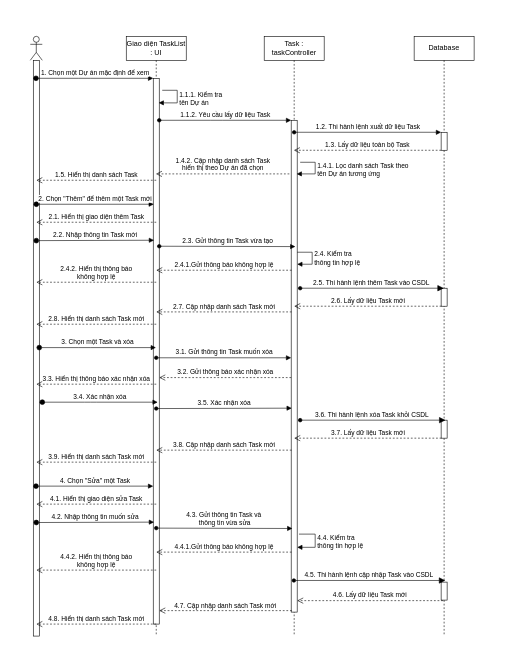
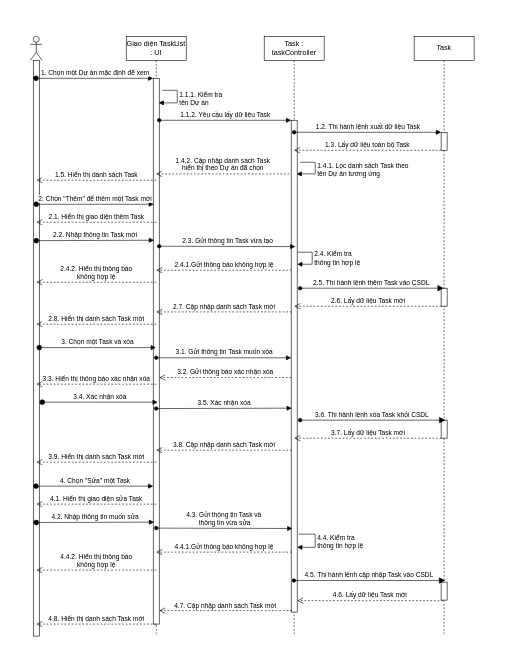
  <mxCell id="0" />
  <mxCell id="1" parent="0" />
  <mxCell id="2" value="" style="rounded=0;whiteSpace=wrap;html=1;strokeColor=none;" parent="1" vertex="1"><mxGeometry width="800" height="1070" as="geometry" x="20" y="20" /></mxCell>
  <mxCell id="3" value="" style="shape=umlLifeline;participant=umlActor;perimeter=lifelinePerimeter;whiteSpace=wrap;html=1;container=1;collapsible=0;recursiveResize=0;verticalAlign=top;spacingTop=36;outlineConnect=0;" parent="1" vertex="1"><mxGeometry x="50" y="60" width="20" height="1000" as="geometry" /></mxCell>
  <mxCell id="4" value="" style="html=1;points=[];perimeter=orthogonalPerimeter;" parent="3" vertex="1"><mxGeometry x="5" y="40" width="10" height="960" as="geometry" /></mxCell>
  <mxCell id="5" value="Giao diện TaskList : UI" style="shape=umlLifeline;perimeter=lifelinePerimeter;whiteSpace=wrap;html=1;container=1;collapsible=0;recursiveResize=0;outlineConnect=0;" parent="1" vertex="1"><mxGeometry x="210" y="60" width="100" height="1000" as="geometry" /></mxCell>
  <mxCell id="6" value="" style="html=1;points=[];perimeter=orthogonalPerimeter;" parent="5" vertex="1"><mxGeometry x="45" y="70" width="10" height="910" as="geometry" /></mxCell>
  <mxCell id="7" value="1.1.1. Kiểm tra&lt;br&gt;tên Dự án" style="edgeStyle=orthogonalEdgeStyle;html=1;align=left;spacingLeft=2;endArrow=block;rounded=0;entryX=0.9;entryY=0.045;entryDx=0;entryDy=0;entryPerimeter=0;" parent="5" target="6" edge="1"><mxGeometry relative="1" as="geometry"><mxPoint x="60" y="90" as="sourcePoint" /><Array as="points"><mxPoint x="85" y="90" /><mxPoint x="85" y="111" /></Array><mxPoint x="65.0" y="110" as="targetPoint" /></mxGeometry></mxCell>
  <mxCell id="8" value="Task : taskController" style="shape=umlLifeline;perimeter=lifelinePerimeter;whiteSpace=wrap;html=1;container=1;collapsible=0;recursiveResize=0;outlineConnect=0;" parent="1" vertex="1"><mxGeometry x="440" y="60" width="100" height="1000" as="geometry" /></mxCell>
  <mxCell id="9" value="" style="html=1;points=[];perimeter=orthogonalPerimeter;" parent="8" vertex="1"><mxGeometry x="45" y="140" width="10" height="820" as="geometry" /></mxCell>
  <mxCell id="10" value="2.4. Kiểm tra&amp;nbsp;&lt;br&gt;thông tin hợp lệ" style="edgeStyle=orthogonalEdgeStyle;html=1;align=left;spacingLeft=2;endArrow=block;rounded=0;" parent="8" edge="1"><mxGeometry relative="1" as="geometry"><mxPoint x="55" y="360" as="sourcePoint" /><Array as="points"><mxPoint x="80" y="360" /></Array><mxPoint x="55" y="380" as="targetPoint" /></mxGeometry></mxCell>
  <mxCell id="11" value="4.4. Kiểm tra&lt;br&gt;thông tin hợp lệ" style="edgeStyle=orthogonalEdgeStyle;html=1;align=left;spacingLeft=2;endArrow=block;rounded=0;" parent="8" target="9" edge="1"><mxGeometry relative="1" as="geometry"><mxPoint x="58" y="830" as="sourcePoint" /><Array as="points"><mxPoint x="85" y="830" /><mxPoint x="85" y="852" /></Array><mxPoint x="65" y="850" as="targetPoint" /></mxGeometry></mxCell>
  <mxCell id="12" value="1.4.1. Lọc danh sách Task theo&lt;br&gt;tên Dự án tương ứng" style="edgeStyle=orthogonalEdgeStyle;html=1;align=left;spacingLeft=2;endArrow=block;rounded=0;entryX=0.907;entryY=0.109;entryDx=0;entryDy=0;entryPerimeter=0;" parent="8" target="9" edge="1"><mxGeometry relative="1" as="geometry"><mxPoint x="60" y="210" as="sourcePoint" /><Array as="points"><mxPoint x="85" y="210" /><mxPoint x="85" y="229" /></Array><mxPoint x="65" y="230" as="targetPoint" /></mxGeometry></mxCell>
- <mxCell id="13" value="Database" style="shape=umlLifeline;perimeter=lifelinePerimeter;whiteSpace=wrap;html=1;container=1;collapsible=0;recursiveResize=0;outlineConnect=0;" parent="1" vertex="1"><mxGeometry x="690" y="60" width="100" height="1000" as="geometry" /></mxCell>
+ <mxCell id="13" value="Task" style="shape=umlLifeline;perimeter=lifelinePerimeter;whiteSpace=wrap;html=1;container=1;collapsible=0;recursiveResize=0;outlineConnect=0;" parent="1" vertex="1"><mxGeometry x="690" y="60" width="100" height="1000" as="geometry" /></mxCell>
  <mxCell id="14" value="" style="html=1;points=[];perimeter=orthogonalPerimeter;" parent="13" vertex="1"><mxGeometry x="45" y="160" width="10" height="30" as="geometry" /></mxCell>
  <mxCell id="15" value="" style="html=1;points=[];perimeter=orthogonalPerimeter;" parent="13" vertex="1"><mxGeometry x="45" y="420" width="10" height="30" as="geometry" /></mxCell>
  <mxCell id="16" value="" style="html=1;points=[];perimeter=orthogonalPerimeter;" parent="13" vertex="1"><mxGeometry x="45" y="640" width="10" height="30" as="geometry" /></mxCell>
  <mxCell id="17" value="" style="html=1;points=[];perimeter=orthogonalPerimeter;" parent="13" vertex="1"><mxGeometry x="45" y="910" width="10" height="30" as="geometry" /></mxCell>
  <mxCell id="18" value="1. Chọn một Dự án mặc định để xem" style="html=1;verticalAlign=bottom;startArrow=oval;endArrow=block;startSize=8;" parent="1" source="3" edge="1"><mxGeometry relative="1" as="geometry"><mxPoint x="195" y="110" as="sourcePoint" /><Array as="points"><mxPoint x="140" y="130" /></Array><mxPoint x="255" y="130" as="targetPoint" /></mxGeometry></mxCell>
  <mxCell id="19" value="1.1.2. Yêu cầu lấy dữ liệu Task" style="html=1;verticalAlign=bottom;endArrow=block;startArrow=oval;startFill=1;" parent="1" target="9" edge="1"><mxGeometry relative="1" as="geometry"><mxPoint x="265" y="200" as="sourcePoint" /><mxPoint x="460" y="210" as="targetPoint" /><Array as="points"><mxPoint x="360" y="200" /></Array></mxGeometry></mxCell>
  <mxCell id="20" value="1.3. Lấy dữ liệu toàn bộ Task" style="html=1;verticalAlign=bottom;endArrow=open;dashed=1;endSize=8;" parent="1" target="8" edge="1"><mxGeometry relative="1" as="geometry"><mxPoint x="585" y="286" as="targetPoint" /><mxPoint x="735" y="250" as="sourcePoint" /></mxGeometry></mxCell>
  <mxCell id="21" value="1.4.2. Cập nhập danh sách Task&lt;br&gt;hiển thị theo Dự án đã chọn" style="html=1;verticalAlign=bottom;endArrow=open;endSize=8;endFill=0;startArrow=none;startFill=0;exitX=-0.307;exitY=0.109;exitDx=0;exitDy=0;exitPerimeter=0;dashed=1;" parent="1" source="9" target="5" edge="1"><mxGeometry relative="1" as="geometry"><mxPoint x="460" y="320" as="sourcePoint" /><mxPoint x="380" y="320" as="targetPoint" /></mxGeometry></mxCell>
  <mxCell id="22" value="2. Chọn &quot;Thêm&quot; để thêm một Task mới" style="html=1;verticalAlign=bottom;startArrow=oval;endArrow=block;startSize=8;" parent="1" edge="1"><mxGeometry relative="1" as="geometry"><mxPoint x="60" y="340" as="sourcePoint" /><mxPoint x="256" y="340" as="targetPoint" /><Array as="points" /></mxGeometry></mxCell>
  <mxCell id="23" value="3. Chọn một Task và xóa" style="html=1;verticalAlign=bottom;startArrow=oval;endArrow=block;startSize=8;" parent="1" source="4" target="5" edge="1"><mxGeometry relative="1" as="geometry"><mxPoint x="69.5" y="405.8" as="sourcePoint" /><mxPoint x="252" y="502" as="targetPoint" /><Array as="points"><mxPoint x="140" y="579" /></Array></mxGeometry></mxCell>
  <mxCell id="24" value="1.2. Thi hành lệnh xuất dữ liệu Task" style="html=1;verticalAlign=bottom;endArrow=block;startArrow=oval;startFill=1;" parent="1" target="14" edge="1"><mxGeometry relative="1" as="geometry"><mxPoint x="490" y="220" as="sourcePoint" /><mxPoint x="659.6" y="220" as="targetPoint" /></mxGeometry></mxCell>
  <mxCell id="25" value="4.5. Thi hành lệnh cập nhập Task vào CSDL&amp;nbsp;" style="html=1;verticalAlign=bottom;startArrow=oval;startFill=1;endArrow=block;startSize=6;endSize=8;endFill=1;entryX=0.7;entryY=-0.09;entryDx=0;entryDy=0;entryPerimeter=0;" parent="1" source="8" target="17" edge="1"><mxGeometry width="80" relative="1" as="geometry"><mxPoint x="497" y="710" as="sourcePoint" /><mxPoint x="664.5" y="720" as="targetPoint" /><Array as="points" /></mxGeometry></mxCell>
  <mxCell id="26" value="3.1. Gửi thông tin Task muốn xóa" style="html=1;verticalAlign=bottom;endArrow=block;startArrow=oval;startFill=1;" parent="1" target="9" edge="1"><mxGeometry relative="1" as="geometry"><mxPoint x="260" y="596" as="sourcePoint" /><mxPoint x="459.6" y="510" as="targetPoint" /></mxGeometry></mxCell>
  <mxCell id="27" value="4.7. Cập nhập danh sách Task mới" style="html=1;verticalAlign=bottom;endArrow=open;endSize=8;endFill=0;startArrow=none;startFill=0;dashed=1;exitX=0.1;exitY=0.997;exitDx=0;exitDy=0;exitPerimeter=0;" parent="1" source="9" target="6" edge="1"><mxGeometry relative="1" as="geometry"><mxPoint x="490" y="780" as="sourcePoint" /><mxPoint x="260" y="730" as="targetPoint" /></mxGeometry></mxCell>
  <mxCell id="28" value="3.2. Gửi thông báo xác nhận xóa" style="html=1;verticalAlign=bottom;endArrow=open;endSize=8;endFill=0;startArrow=none;startFill=0;dashed=1;" parent="1" source="9" edge="1"><mxGeometry relative="1" as="geometry"><mxPoint x="481" y="540" as="sourcePoint" /><mxPoint x="265" y="629" as="targetPoint" /></mxGeometry></mxCell>
  <mxCell id="29" value="2.5. Thi hành lệnh thêm Task vào CSDL&amp;nbsp;" style="html=1;verticalAlign=bottom;startArrow=oval;startFill=1;endArrow=block;startSize=6;endSize=8;endFill=1;" parent="1" target="13" edge="1"><mxGeometry width="80" relative="1" as="geometry"><mxPoint x="500" y="480" as="sourcePoint" /><mxPoint x="340" y="400" as="targetPoint" /><Array as="points" /></mxGeometry></mxCell>
  <mxCell id="30" value="1.5. Hiển thị danh sách Task" style="html=1;verticalAlign=bottom;endArrow=open;endSize=8;endFill=0;startArrow=none;startFill=0;dashed=1;" parent="1" edge="1"><mxGeometry relative="1" as="geometry"><mxPoint x="260" y="300" as="sourcePoint" /><mxPoint x="60" y="300" as="targetPoint" /></mxGeometry></mxCell>
  <mxCell id="31" value="2.6. Lấy dữ liệu Task mới" style="html=1;verticalAlign=bottom;endArrow=open;dashed=1;endSize=8;exitX=0;exitY=0.95;" parent="1" edge="1"><mxGeometry relative="1" as="geometry"><mxPoint x="490" y="510" as="targetPoint" /><mxPoint x="735.5" y="510" as="sourcePoint" /></mxGeometry></mxCell>
  <mxCell id="32" value="2.7. Cập nhập danh sách Task mới" style="html=1;verticalAlign=bottom;endArrow=open;endSize=8;endFill=0;startArrow=none;startFill=0;exitX=0.02;exitY=0.112;exitDx=0;exitDy=0;exitPerimeter=0;dashed=1;" parent="1" edge="1"><mxGeometry relative="1" as="geometry"><mxPoint x="485.7" y="519.5" as="sourcePoint" /><mxPoint x="260" y="519.5" as="targetPoint" /></mxGeometry></mxCell>
  <mxCell id="33" value="2.8. Hiển thị danh sách Task mới" style="html=1;verticalAlign=bottom;endArrow=open;endSize=8;endFill=0;startArrow=none;startFill=0;dashed=1;" parent="1" edge="1"><mxGeometry relative="1" as="geometry"><mxPoint x="260" y="540" as="sourcePoint" /><mxPoint x="60" y="540" as="targetPoint" /></mxGeometry></mxCell>
  <mxCell id="34" value="3.3. Hiển thị thông báo xác nhận xóa" style="html=1;verticalAlign=bottom;endArrow=open;endSize=8;endFill=0;startArrow=none;startFill=0;dashed=1;" parent="1" edge="1"><mxGeometry relative="1" as="geometry"><mxPoint x="260" y="640" as="sourcePoint" /><mxPoint x="60" y="640" as="targetPoint" /></mxGeometry></mxCell>
  <mxCell id="35" value="3.4. Xác nhận xóa" style="html=1;verticalAlign=bottom;startArrow=oval;endArrow=block;startSize=8;" parent="1" edge="1"><mxGeometry relative="1" as="geometry"><mxPoint x="70" y="670" as="sourcePoint" /><mxPoint x="262.5" y="670" as="targetPoint" /><Array as="points"><mxPoint x="150.5" y="670" /></Array></mxGeometry></mxCell>
  <mxCell id="36" value="3.5. Xác nhận xóa" style="html=1;verticalAlign=bottom;endArrow=block;exitX=0.54;exitY=1.005;exitDx=0;exitDy=0;exitPerimeter=0;startArrow=oval;startFill=1;entryX=0.1;entryY=0.484;entryDx=0;entryDy=0;entryPerimeter=0;" parent="1" edge="1"><mxGeometry relative="1" as="geometry"><mxPoint x="260" y="680.64" as="sourcePoint" /><mxPoint x="486" y="680" as="targetPoint" /></mxGeometry></mxCell>
  <mxCell id="37" value="3.6. Thi hành lệnh xóa Task khỏi CSDL&amp;nbsp;" style="html=1;verticalAlign=bottom;startArrow=oval;startFill=1;endArrow=block;startSize=6;endSize=8;endFill=1;exitX=1.22;exitY=0.291;exitDx=0;exitDy=0;exitPerimeter=0;" parent="1" edge="1"><mxGeometry width="80" relative="1" as="geometry"><mxPoint x="500" y="700" as="sourcePoint" /><mxPoint x="742.3" y="700" as="targetPoint" /><Array as="points" /></mxGeometry></mxCell>
  <mxCell id="38" value="3.7. Lấy dữ liệu Task mới" style="html=1;verticalAlign=bottom;endArrow=open;dashed=1;endSize=8;exitX=0;exitY=0.95;" parent="1" edge="1"><mxGeometry relative="1" as="geometry"><mxPoint x="490" y="730" as="targetPoint" /><mxPoint x="735.5" y="730" as="sourcePoint" /></mxGeometry></mxCell>
  <mxCell id="39" value="4. Chọn &quot;Sửa&quot; một Task" style="html=1;verticalAlign=bottom;startArrow=oval;endArrow=block;startSize=8;startFill=1;" parent="1" source="3" edge="1"><mxGeometry relative="1" as="geometry"><mxPoint x="62.17" y="670" as="sourcePoint" /><mxPoint x="255" y="810" as="targetPoint" /></mxGeometry></mxCell>
  <mxCell id="40" value="3.8. Cập nhập danh sách Task mới" style="html=1;verticalAlign=bottom;endArrow=open;endSize=8;endFill=0;startArrow=none;startFill=0;exitX=0.02;exitY=0.112;exitDx=0;exitDy=0;exitPerimeter=0;dashed=1;" parent="1" edge="1"><mxGeometry relative="1" as="geometry"><mxPoint x="485.7" y="750" as="sourcePoint" /><mxPoint x="260" y="750" as="targetPoint" /></mxGeometry></mxCell>
  <mxCell id="41" value="3.9. Hiển thị danh sách Task mới" style="html=1;verticalAlign=bottom;endArrow=open;endSize=8;endFill=0;startArrow=none;startFill=0;dashed=1;" parent="1" edge="1"><mxGeometry relative="1" as="geometry"><mxPoint x="260" y="770" as="sourcePoint" /><mxPoint x="60" y="770" as="targetPoint" /></mxGeometry></mxCell>
  <mxCell id="42" value="4.6. Lấy dữ liệu Task mới" style="html=1;verticalAlign=bottom;endArrow=open;dashed=1;endSize=8;exitX=0.3;exitY=1.03;exitDx=0;exitDy=0;exitPerimeter=0;" parent="1" source="17" target="9" edge="1"><mxGeometry relative="1" as="geometry"><mxPoint x="490" y="750" as="targetPoint" /><mxPoint x="735.5" y="750" as="sourcePoint" /></mxGeometry></mxCell>
  <mxCell id="43" value="4.8. Hiển thị danh sách Task mới" style="html=1;verticalAlign=bottom;endArrow=open;endSize=8;endFill=0;startArrow=none;startFill=0;dashed=1;" parent="1" edge="1"><mxGeometry relative="1" as="geometry"><mxPoint x="260" y="1040" as="sourcePoint" /><mxPoint x="60" y="1040" as="targetPoint" /></mxGeometry></mxCell>
  <mxCell id="44" value="2.1. Hiển thị giao diện thêm Task" style="html=1;verticalAlign=bottom;endArrow=open;endSize=8;endFill=0;startArrow=none;startFill=0;dashed=1;" parent="1" edge="1"><mxGeometry relative="1" as="geometry"><mxPoint x="260" y="370" as="sourcePoint" /><mxPoint x="60" y="370" as="targetPoint" /></mxGeometry></mxCell>
  <mxCell id="45" value="2.3. Gửi thông tin Task vừa tạo" style="html=1;verticalAlign=bottom;endArrow=block;exitX=0.54;exitY=1.005;exitDx=0;exitDy=0;exitPerimeter=0;startArrow=oval;startFill=1;" parent="1" edge="1"><mxGeometry relative="1" as="geometry"><mxPoint x="265" y="410" as="sourcePoint" /><mxPoint x="492" y="410.6" as="targetPoint" /></mxGeometry></mxCell>
  <mxCell id="46" value="2.2. Nhập thông tin Task mới" style="html=1;verticalAlign=bottom;startArrow=oval;endArrow=block;startSize=8;entryX=0.14;entryY=0.265;entryDx=0;entryDy=0;entryPerimeter=0;" parent="1" edge="1"><mxGeometry relative="1" as="geometry"><mxPoint x="60" y="400.65" as="sourcePoint" /><mxPoint x="256.4" y="400" as="targetPoint" /><Array as="points" /></mxGeometry></mxCell>
  <mxCell id="47" value="2.4.1.Gửi thông báo không hợp lệ" style="html=1;verticalAlign=bottom;endArrow=open;endSize=8;endFill=0;startArrow=none;startFill=0;exitX=0.02;exitY=0.112;exitDx=0;exitDy=0;exitPerimeter=0;dashed=1;" parent="1" edge="1"><mxGeometry relative="1" as="geometry"><mxPoint x="485.7" y="450" as="sourcePoint" /><mxPoint x="260" y="450" as="targetPoint" /></mxGeometry></mxCell>
  <mxCell id="48" value="2.4.2. Hiển thị thông báo&lt;br&gt;không hợp lệ" style="html=1;verticalAlign=bottom;endArrow=open;endSize=8;endFill=0;startArrow=none;startFill=0;dashed=1;" parent="1" edge="1"><mxGeometry relative="1" as="geometry"><mxPoint x="260" y="470" as="sourcePoint" /><mxPoint x="60" y="470" as="targetPoint" /></mxGeometry></mxCell>
  <mxCell id="49" value="4.1. Hiển thị giao diện sửa Task" style="html=1;verticalAlign=bottom;endArrow=open;endSize=8;endFill=0;startArrow=none;startFill=0;dashed=1;" parent="1" edge="1"><mxGeometry relative="1" as="geometry"><mxPoint x="260" y="840" as="sourcePoint" /><mxPoint x="60" y="840" as="targetPoint" /></mxGeometry></mxCell>
  <mxCell id="50" value="4.2. Nhập thông tin muốn sửa" style="html=1;verticalAlign=bottom;startArrow=oval;endArrow=block;startSize=8;entryX=0.14;entryY=0.265;entryDx=0;entryDy=0;entryPerimeter=0;" parent="1" edge="1"><mxGeometry relative="1" as="geometry"><mxPoint x="60" y="870.65" as="sourcePoint" /><mxPoint x="256.4" y="870" as="targetPoint" /><Array as="points" /></mxGeometry></mxCell>
  <mxCell id="51" value="4.3. Gửi thông tin Task và&amp;nbsp;&lt;br&gt;thông tin vừa sửa" style="html=1;verticalAlign=bottom;endArrow=block;exitX=0.54;exitY=1.005;exitDx=0;exitDy=0;exitPerimeter=0;startArrow=oval;startFill=1;" parent="1" edge="1"><mxGeometry relative="1" as="geometry"><mxPoint x="260" y="880" as="sourcePoint" /><mxPoint x="487" y="880.6" as="targetPoint" /></mxGeometry></mxCell>
  <mxCell id="52" value="4.4.1.Gửi thông báo không hợp lệ" style="html=1;verticalAlign=bottom;endArrow=open;endSize=8;endFill=0;startArrow=none;startFill=0;exitX=0.02;exitY=0.112;exitDx=0;exitDy=0;exitPerimeter=0;dashed=1;" parent="1" edge="1"><mxGeometry relative="1" as="geometry"><mxPoint x="485.7" y="920" as="sourcePoint" /><mxPoint x="260" y="920" as="targetPoint" /></mxGeometry></mxCell>
  <mxCell id="53" value="4.4.2. Hiển thị thông báo&lt;br&gt;không hợp lệ" style="html=1;verticalAlign=bottom;endArrow=open;endSize=8;endFill=0;startArrow=none;startFill=0;dashed=1;" parent="1" edge="1"><mxGeometry relative="1" as="geometry"><mxPoint x="260" y="950" as="sourcePoint" /><mxPoint x="60" y="950" as="targetPoint" /></mxGeometry></mxCell>
